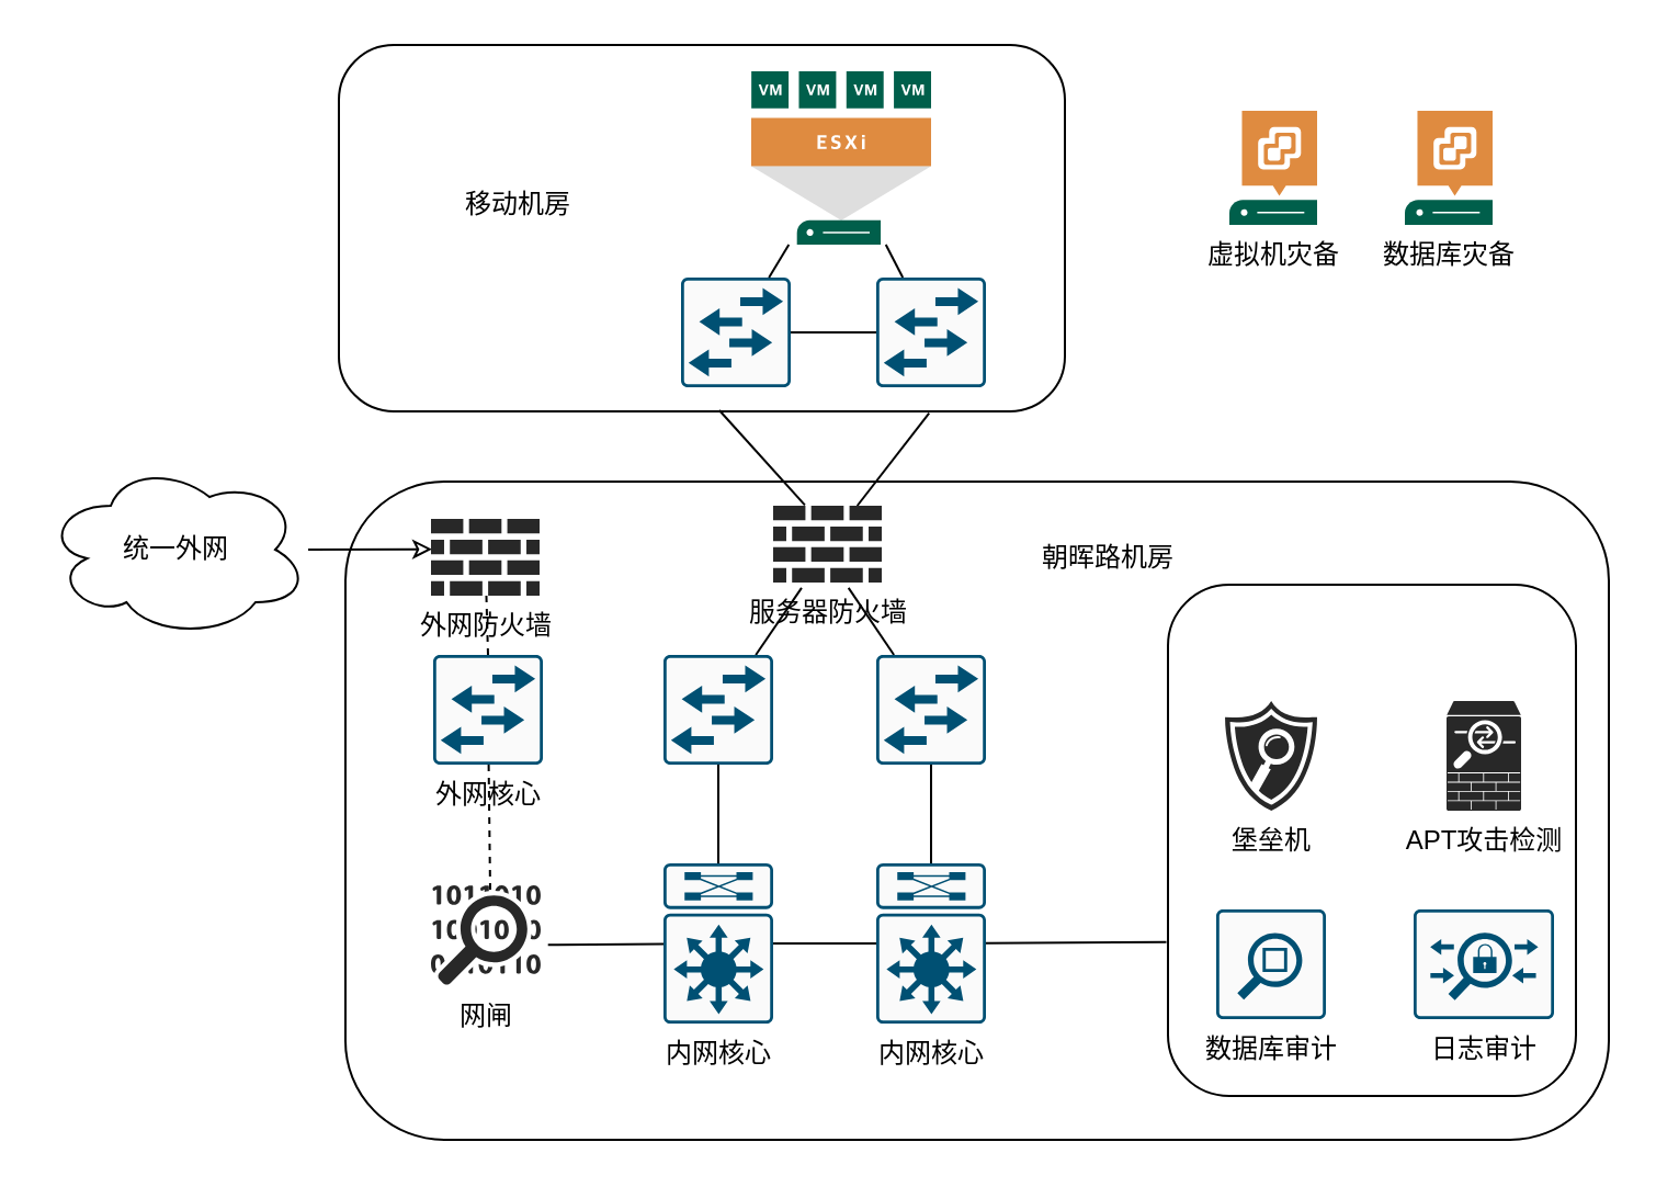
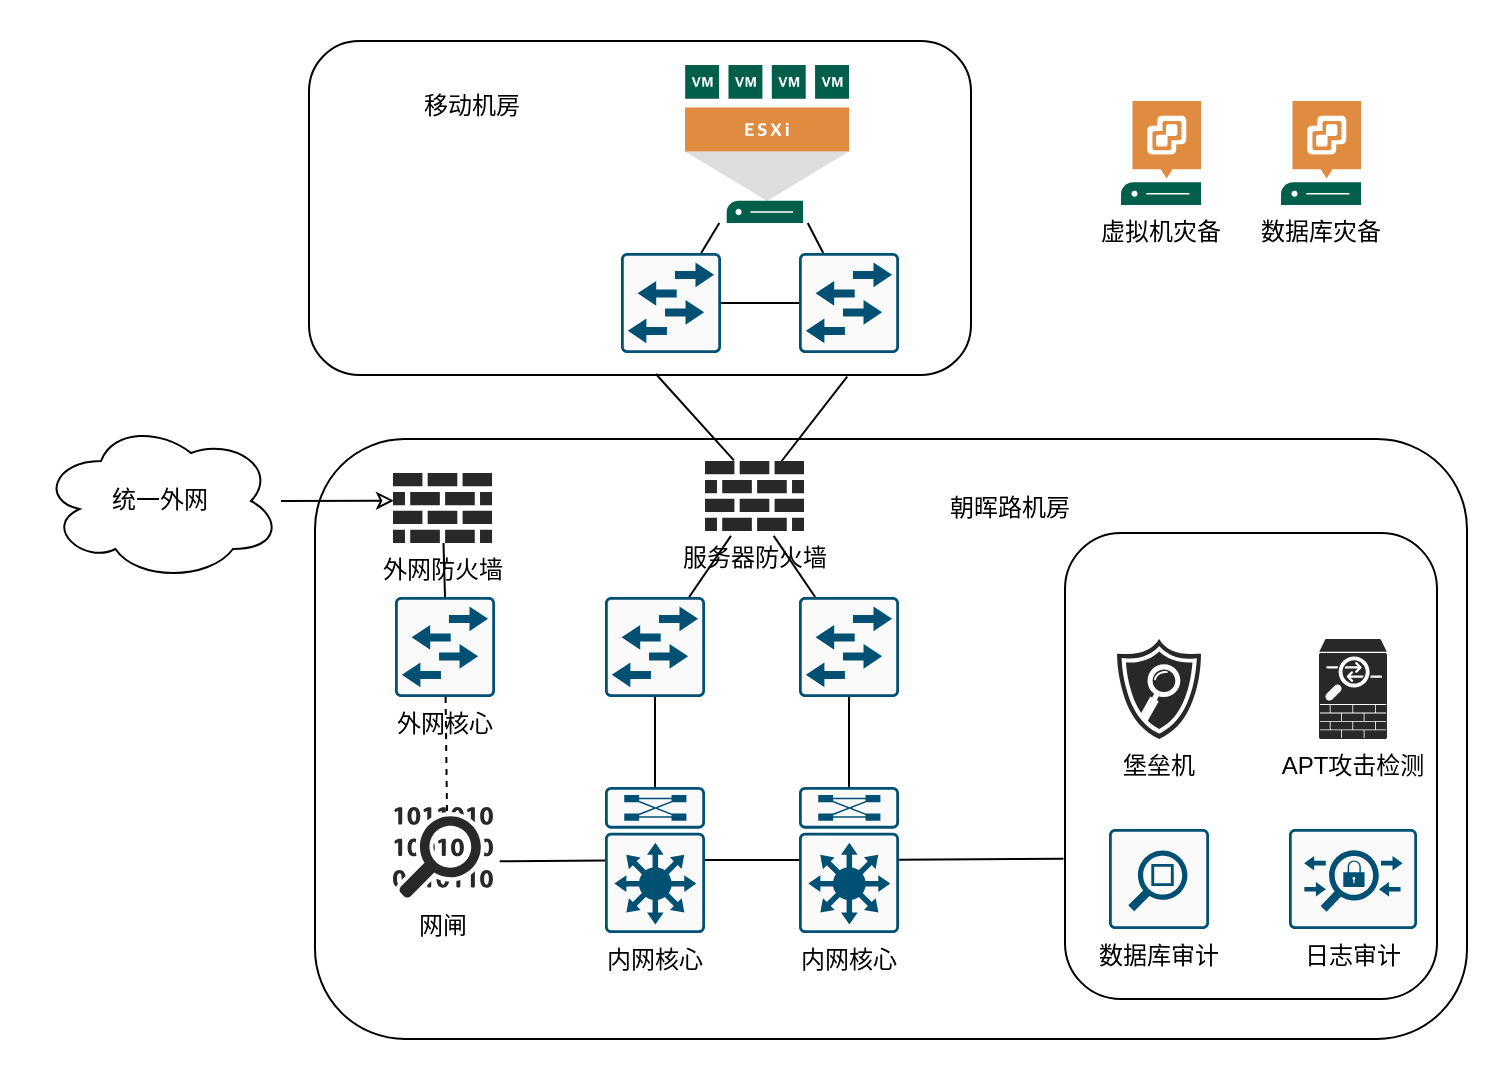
  <mxCell id="0" />
  <mxCell id="1" parent="0" />
  <mxCell id="2" value="" style="rounded=1;whiteSpace=wrap;html=1;" vertex="1" parent="1"><mxGeometry x="157" y="219" width="576" height="300" as="geometry" /></mxCell>
  <mxCell id="3" value="" style="rounded=1;whiteSpace=wrap;html=1;" vertex="1" parent="1"><mxGeometry x="532" y="266" width="186" height="233" as="geometry" /></mxCell>
  <mxCell id="4" value="" style="rounded=1;whiteSpace=wrap;html=1;" vertex="1" parent="1"><mxGeometry x="154" y="20" width="331" height="167" as="geometry" /></mxCell>
  <mxCell id="5" style="edgeStyle=none;rounded=0;orthogonalLoop=1;jettySize=auto;html=1;entryX=1.067;entryY=0.597;entryDx=0;entryDy=0;entryPerimeter=0;endArrow=none;endFill=0;" edge="1" parent="1" source="7" target="25"><mxGeometry relative="1" as="geometry" /></mxCell>
  <mxCell id="6" style="edgeStyle=none;rounded=0;orthogonalLoop=1;jettySize=auto;html=1;entryX=0;entryY=0.5;entryDx=0;entryDy=0;entryPerimeter=0;endArrow=none;endFill=0;" edge="1" parent="1" source="7" target="36"><mxGeometry relative="1" as="geometry" /></mxCell>
  <mxCell id="7" value="内网核心" style="points=[[0.015,0.015,0],[0.985,0.015,0],[0.985,0.985,0],[0.015,0.985,0],[0.25,0,0],[0.5,0,0],[0.75,0,0],[1,0.25,0],[1,0.5,0],[1,0.75,0],[0.75,1,0],[0.5,1,0],[0.25,1,0],[0,0.75,0],[0,0.5,0],[0,0.25,0]];verticalLabelPosition=bottom;html=1;verticalAlign=top;aspect=fixed;align=center;pointerEvents=1;shape=mxgraph.cisco19.rect;prIcon=l3_modular;fillColor=#FAFAFA;strokeColor=#005073;" vertex="1" parent="1"><mxGeometry x="302" y="393" width="50" height="73" as="geometry" /></mxCell>
  <mxCell id="8" style="edgeStyle=none;rounded=0;orthogonalLoop=1;jettySize=auto;html=1;entryX=0;entryY=0.5;entryDx=0;entryDy=0;entryPerimeter=0;endArrow=none;endFill=0;" edge="1" parent="1" source="9" target="17"><mxGeometry relative="1" as="geometry" /></mxCell>
  <mxCell id="9" value="" style="points=[[0.015,0.015,0],[0.985,0.015,0],[0.985,0.985,0],[0.015,0.985,0],[0.25,0,0],[0.5,0,0],[0.75,0,0],[1,0.25,0],[1,0.5,0],[1,0.75,0],[0.75,1,0],[0.5,1,0],[0.25,1,0],[0,0.75,0],[0,0.5,0],[0,0.25,0]];verticalLabelPosition=bottom;html=1;verticalAlign=top;aspect=fixed;align=center;pointerEvents=1;shape=mxgraph.cisco19.rect;prIcon=workgroup_switch;fillColor=#FAFAFA;strokeColor=#005073;" vertex="1" parent="1"><mxGeometry x="310" y="126" width="50" height="50" as="geometry" /></mxCell>
  <mxCell id="10" style="edgeStyle=none;rounded=0;orthogonalLoop=1;jettySize=auto;html=1;endArrow=none;endFill=0;" edge="1" parent="1" source="12" target="9"><mxGeometry relative="1" as="geometry" /></mxCell>
  <mxCell id="11" style="edgeStyle=none;rounded=0;orthogonalLoop=1;jettySize=auto;html=1;endArrow=none;endFill=0;" edge="1" parent="1" source="12" target="17"><mxGeometry relative="1" as="geometry" /></mxCell>
  <mxCell id="12" value="" style="pointerEvents=1;shadow=0;dashed=0;html=1;strokeColor=none;fillColor=#005F4B;labelPosition=center;verticalLabelPosition=bottom;verticalAlign=top;align=center;outlineConnect=0;shape=mxgraph.veeam2.esxi_host;" vertex="1" parent="1"><mxGeometry x="342" y="32" width="82" height="79" as="geometry" /></mxCell>
  <mxCell id="13" style="edgeStyle=none;rounded=0;orthogonalLoop=1;jettySize=auto;html=1;entryX=0.524;entryY=0.997;entryDx=0;entryDy=0;entryPerimeter=0;endArrow=none;endFill=0;exitX=0.292;exitY=-0.008;exitDx=0;exitDy=0;exitPerimeter=0;" edge="1" parent="1" source="22" target="4"><mxGeometry relative="1" as="geometry" /></mxCell>
  <mxCell id="14" style="edgeStyle=none;rounded=0;orthogonalLoop=1;jettySize=auto;html=1;entryX=0.5;entryY=0;entryDx=0;entryDy=0;entryPerimeter=0;endArrow=none;endFill=0;" edge="1" parent="1" source="16" target="7"><mxGeometry relative="1" as="geometry" /></mxCell>
  <mxCell id="15" style="edgeStyle=none;rounded=0;orthogonalLoop=1;jettySize=auto;html=1;entryX=0.262;entryY=1.069;entryDx=0;entryDy=0;entryPerimeter=0;endArrow=none;endFill=0;" edge="1" parent="1" source="16" target="22"><mxGeometry relative="1" as="geometry" /></mxCell>
  <mxCell id="16" value="" style="points=[[0.015,0.015,0],[0.985,0.015,0],[0.985,0.985,0],[0.015,0.985,0],[0.25,0,0],[0.5,0,0],[0.75,0,0],[1,0.25,0],[1,0.5,0],[1,0.75,0],[0.75,1,0],[0.5,1,0],[0.25,1,0],[0,0.75,0],[0,0.5,0],[0,0.25,0]];verticalLabelPosition=bottom;html=1;verticalAlign=top;aspect=fixed;align=center;pointerEvents=1;shape=mxgraph.cisco19.rect;prIcon=workgroup_switch;fillColor=#FAFAFA;strokeColor=#005073;" vertex="1" parent="1"><mxGeometry x="302" y="298" width="50" height="50" as="geometry" /></mxCell>
  <mxCell id="17" value="" style="points=[[0.015,0.015,0],[0.985,0.015,0],[0.985,0.985,0],[0.015,0.985,0],[0.25,0,0],[0.5,0,0],[0.75,0,0],[1,0.25,0],[1,0.5,0],[1,0.75,0],[0.75,1,0],[0.5,1,0],[0.25,1,0],[0,0.75,0],[0,0.5,0],[0,0.25,0]];verticalLabelPosition=bottom;html=1;verticalAlign=top;aspect=fixed;align=center;pointerEvents=1;shape=mxgraph.cisco19.rect;prIcon=workgroup_switch;fillColor=#FAFAFA;strokeColor=#005073;" vertex="1" parent="1"><mxGeometry x="399" y="126" width="50" height="50" as="geometry" /></mxCell>
  <mxCell id="18" value="虚拟机灾备" style="pointerEvents=1;shadow=0;dashed=0;html=1;strokeColor=none;fillColor=#005F4B;labelPosition=center;verticalLabelPosition=bottom;verticalAlign=top;align=center;outlineConnect=0;shape=mxgraph.veeam2.vcenter_server;" vertex="1" parent="1"><mxGeometry x="560" y="50" width="40" height="52" as="geometry" /></mxCell>
- <mxCell id="19" value="移动机房" style="text;html=1;strokeColor=none;fillColor=none;align=center;verticalAlign=middle;whiteSpace=wrap;rounded=0;" vertex="1" parent="1"><mxGeometry x="197" y="72" width="78" height="42" as="geometry" /></mxCell>
+ <mxCell id="19" value="移动机房" style="text;html=1;strokeColor=none;fillColor=none;align=center;verticalAlign=middle;whiteSpace=wrap;rounded=0;" vertex="1" parent="1"><mxGeometry x="197" y="32" width="78" height="42" as="geometry" /></mxCell>
  <mxCell id="20" value="朝晖路机房" style="text;html=1;strokeColor=none;fillColor=none;align=center;verticalAlign=middle;whiteSpace=wrap;rounded=0;" vertex="1" parent="1"><mxGeometry x="466" y="242" width="78" height="23" as="geometry" /></mxCell>
  <mxCell id="21" style="edgeStyle=none;rounded=0;orthogonalLoop=1;jettySize=auto;html=1;entryX=0.813;entryY=1.005;entryDx=0;entryDy=0;entryPerimeter=0;endArrow=none;endFill=0;" edge="1" parent="1" source="22" target="4"><mxGeometry relative="1" as="geometry" /></mxCell>
  <mxCell id="22" value="服务器防火墙" style="verticalLabelPosition=bottom;html=1;fillColor=#282828;strokeColor=none;verticalAlign=top;pointerEvents=1;align=center;shape=mxgraph.cisco_safe.security_icons.firewall;" vertex="1" parent="1"><mxGeometry x="352" y="230" width="49.5" height="35" as="geometry" /></mxCell>
  <mxCell id="23" value="APT攻击检测" style="verticalLabelPosition=bottom;html=1;fillColor=#282828;strokeColor=none;verticalAlign=top;pointerEvents=1;align=center;shape=mxgraph.cisco_safe.security_icons.icon9;" vertex="1" parent="1"><mxGeometry x="659" y="319" width="34" height="50" as="geometry" /></mxCell>
  <mxCell id="24" value="堡垒机" style="verticalLabelPosition=bottom;html=1;fillColor=#282828;strokeColor=none;verticalAlign=top;pointerEvents=1;align=center;shape=mxgraph.cisco_safe.security_icons.icon12;" vertex="1" parent="1"><mxGeometry x="558" y="319" width="42" height="50" as="geometry" /></mxCell>
  <mxCell id="25" value="网闸" style="verticalLabelPosition=bottom;html=1;fillColor=#282828;strokeColor=none;verticalAlign=top;pointerEvents=1;align=center;shape=mxgraph.cisco_safe.security_icons.icon13;" vertex="1" parent="1"><mxGeometry x="196" y="403" width="50" height="45.5" as="geometry" /></mxCell>
  <mxCell id="26" style="edgeStyle=none;rounded=0;orthogonalLoop=1;jettySize=auto;html=1;entryX=0.54;entryY=0.051;entryDx=0;entryDy=0;entryPerimeter=0;endArrow=none;endFill=0;dashed=1;" edge="1" parent="1" source="27" target="25"><mxGeometry relative="1" as="geometry" /></mxCell>
  <mxCell id="27" value="外网核心" style="points=[[0.015,0.015,0],[0.985,0.015,0],[0.985,0.985,0],[0.015,0.985,0],[0.25,0,0],[0.5,0,0],[0.75,0,0],[1,0.25,0],[1,0.5,0],[1,0.75,0],[0.75,1,0],[0.5,1,0],[0.25,1,0],[0,0.75,0],[0,0.5,0],[0,0.25,0]];verticalLabelPosition=bottom;html=1;verticalAlign=top;aspect=fixed;align=center;pointerEvents=1;shape=mxgraph.cisco19.rect;prIcon=workgroup_switch;fillColor=#FAFAFA;strokeColor=#005073;" vertex="1" parent="1"><mxGeometry x="197" y="298" width="50" height="50" as="geometry" /></mxCell>
  <mxCell id="28" style="edgeStyle=none;rounded=0;orthogonalLoop=1;jettySize=auto;html=1;entryX=0.01;entryY=0.395;entryDx=0;entryDy=0;entryPerimeter=0;endArrow=classic;endFill=0;" edge="1" parent="1" source="29" target="31"><mxGeometry relative="1" as="geometry" /></mxCell>
  <mxCell id="29" value="统一外网" style="ellipse;shape=cloud;whiteSpace=wrap;html=1;" vertex="1" parent="1"><mxGeometry x="20" y="210" width="120" height="80" as="geometry" /></mxCell>
- <mxCell id="30" style="edgeStyle=none;rounded=0;orthogonalLoop=1;jettySize=auto;html=1;entryX=0.5;entryY=0;entryDx=0;entryDy=0;entryPerimeter=0;endArrow=none;endFill=0;dashed=1;" edge="1" parent="1" source="31" target="27"><mxGeometry relative="1" as="geometry" /></mxCell>
+ <mxCell id="30" style="edgeStyle=none;rounded=0;orthogonalLoop=1;jettySize=auto;html=1;entryX=0.5;entryY=0;entryDx=0;entryDy=0;entryPerimeter=0;endArrow=none;endFill=0;" edge="1" parent="1" source="31" target="27"><mxGeometry relative="1" as="geometry" /></mxCell>
  <mxCell id="31" value="外网防火墙" style="verticalLabelPosition=bottom;html=1;fillColor=#282828;strokeColor=none;verticalAlign=top;pointerEvents=1;align=center;shape=mxgraph.cisco_safe.security_icons.firewall;" vertex="1" parent="1"><mxGeometry x="196" y="236" width="49.5" height="35" as="geometry" /></mxCell>
  <mxCell id="32" value="数据库审计" style="points=[[0.015,0.015,0],[0.985,0.015,0],[0.985,0.985,0],[0.015,0.985,0],[0.25,0,0],[0.5,0,0],[0.75,0,0],[1,0.25,0],[1,0.5,0],[1,0.75,0],[0.75,1,0],[0.5,1,0],[0.25,1,0],[0,0.75,0],[0,0.5,0],[0,0.25,0]];verticalLabelPosition=bottom;html=1;verticalAlign=top;aspect=fixed;align=center;pointerEvents=1;shape=mxgraph.cisco19.rect;prIcon=net_mgmt_appliance;fillColor=#FAFAFA;strokeColor=#005073;" vertex="1" parent="1"><mxGeometry x="554" y="414" width="50" height="50" as="geometry" /></mxCell>
  <mxCell id="33" value="日志审计" style="points=[[0.015,0.015,0],[0.985,0.015,0],[0.985,0.985,0],[0.015,0.985,0],[0.25,0,0],[0.5,0,0],[0.75,0,0],[1,0.25,0],[1,0.5,0],[1,0.75,0],[0.75,1,0],[0.5,1,0],[0.25,1,0],[0,0.75,0],[0,0.5,0],[0,0.25,0]];verticalLabelPosition=bottom;html=1;verticalAlign=top;aspect=fixed;align=center;pointerEvents=1;shape=mxgraph.cisco19.rect;prIcon=acs;fillColor=#FAFAFA;strokeColor=#005073;" vertex="1" parent="1"><mxGeometry x="644" y="414" width="64" height="50" as="geometry" /></mxCell>
  <mxCell id="34" style="edgeStyle=none;rounded=0;orthogonalLoop=1;jettySize=auto;html=1;entryX=0.5;entryY=1;entryDx=0;entryDy=0;entryPerimeter=0;endArrow=none;endFill=0;" edge="1" parent="1" source="36" target="38"><mxGeometry relative="1" as="geometry" /></mxCell>
  <mxCell id="35" style="edgeStyle=none;rounded=0;orthogonalLoop=1;jettySize=auto;html=1;entryX=-0.004;entryY=0.699;entryDx=0;entryDy=0;entryPerimeter=0;endArrow=none;endFill=0;" edge="1" parent="1" source="36" target="3"><mxGeometry relative="1" as="geometry" /></mxCell>
  <mxCell id="36" value="内网核心" style="points=[[0.015,0.015,0],[0.985,0.015,0],[0.985,0.985,0],[0.015,0.985,0],[0.25,0,0],[0.5,0,0],[0.75,0,0],[1,0.25,0],[1,0.5,0],[1,0.75,0],[0.75,1,0],[0.5,1,0],[0.25,1,0],[0,0.75,0],[0,0.5,0],[0,0.25,0]];verticalLabelPosition=bottom;html=1;verticalAlign=top;aspect=fixed;align=center;pointerEvents=1;shape=mxgraph.cisco19.rect;prIcon=l3_modular;fillColor=#FAFAFA;strokeColor=#005073;" vertex="1" parent="1"><mxGeometry x="399" y="393" width="50" height="73" as="geometry" /></mxCell>
  <mxCell id="37" style="edgeStyle=none;rounded=0;orthogonalLoop=1;jettySize=auto;html=1;entryX=0.694;entryY=1.069;entryDx=0;entryDy=0;entryPerimeter=0;endArrow=none;endFill=0;" edge="1" parent="1" source="38" target="22"><mxGeometry relative="1" as="geometry" /></mxCell>
  <mxCell id="38" value="" style="points=[[0.015,0.015,0],[0.985,0.015,0],[0.985,0.985,0],[0.015,0.985,0],[0.25,0,0],[0.5,0,0],[0.75,0,0],[1,0.25,0],[1,0.5,0],[1,0.75,0],[0.75,1,0],[0.5,1,0],[0.25,1,0],[0,0.75,0],[0,0.5,0],[0,0.25,0]];verticalLabelPosition=bottom;html=1;verticalAlign=top;aspect=fixed;align=center;pointerEvents=1;shape=mxgraph.cisco19.rect;prIcon=workgroup_switch;fillColor=#FAFAFA;strokeColor=#005073;" vertex="1" parent="1"><mxGeometry x="399" y="298" width="50" height="50" as="geometry" /></mxCell>
  <mxCell id="39" value="数据库灾备" style="pointerEvents=1;shadow=0;dashed=0;html=1;strokeColor=none;fillColor=#005F4B;labelPosition=center;verticalLabelPosition=bottom;verticalAlign=top;align=center;outlineConnect=0;shape=mxgraph.veeam2.vcenter_server;" vertex="1" parent="1"><mxGeometry x="640" y="50" width="40" height="52" as="geometry" /></mxCell>
